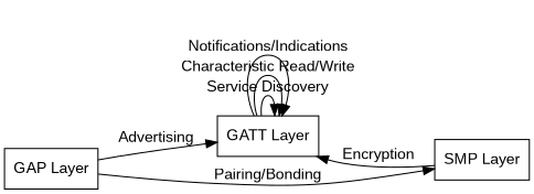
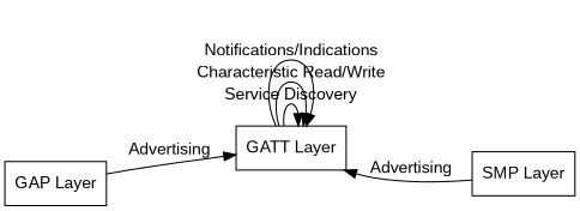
  digraph {
    fontname="Liberation Sans"
    rankdir=LR
    node [fontname="Liberation Sans" shape=box]
    edge [fontname="Liberation Sans"]
    n1 [label="GAP Layer"]
    n2 [label="GATT Layer"]
    n3 [label="SMP Layer"]
    n1 -> n2 [label=Advertising]
    n1 -> n2 [style=invis]
-   n1 -> n3 [label="Pairing/Bonding"]
    n2 -> n2 [label="Service Discovery"]
    n2 -> n2 [label="Characteristic Read/Write"]
    n2 -> n2 [label="Notifications/Indications"]
    n2 -> n3 [style=invis]
-   n3 -> n2 [label=Encryption]
+   n3 -> n2 [label=Advertising]
  }
